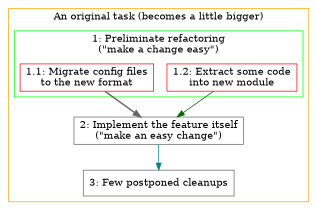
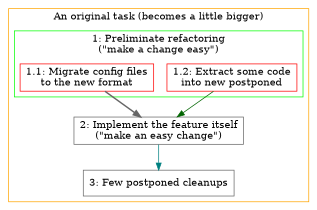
  digraph {
    node [color=red shape=box]
    edge [style=solid]
-   n1 [label="1.2: Extract some code\ninto new module"]
+   n1 [label="1.2: Extract some code\ninto new postponed"]
    n2 [label="1.1: Migrate config files\nto the new format"]
    n3 [color=gray40 label="2: Implement the feature itself\n(&quot;make an easy change&quot;)"]
    n4 [color=gray40 label="3: Few postponed cleanups"]
    subgraph cluster_1 {
      color=orange
      label="An original task (becomes a little bigger)"
      n3
      n4
      subgraph cluster_2 {
        color=green
        label="1: Preliminate refactoring\n(&quot;make a change easy&quot;)"
        n1
        n2
      }
    }
    n1 -> n3 [color=darkgreen]
    n2 -> n3 [color=gray40 style=bold]
    n3 -> n4 [color=teal]
  }
